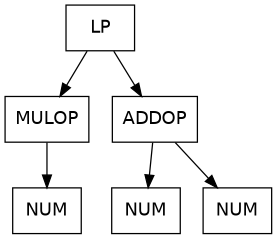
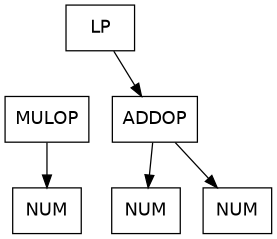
  digraph {
    node [fontname=Helvetica shape=box]
    n1 [label=<LP>]
    n2 [label=<MULOP>]
    n3 [label=<ADDOP>]
    n4 [label=<NUM>]
    n5 [label=<NUM>]
    n6 [label=<NUM>]
-   n1 -> n2
    n1 -> n3
    n2 -> n4
    n3 -> n5
    n3 -> n6
  }
